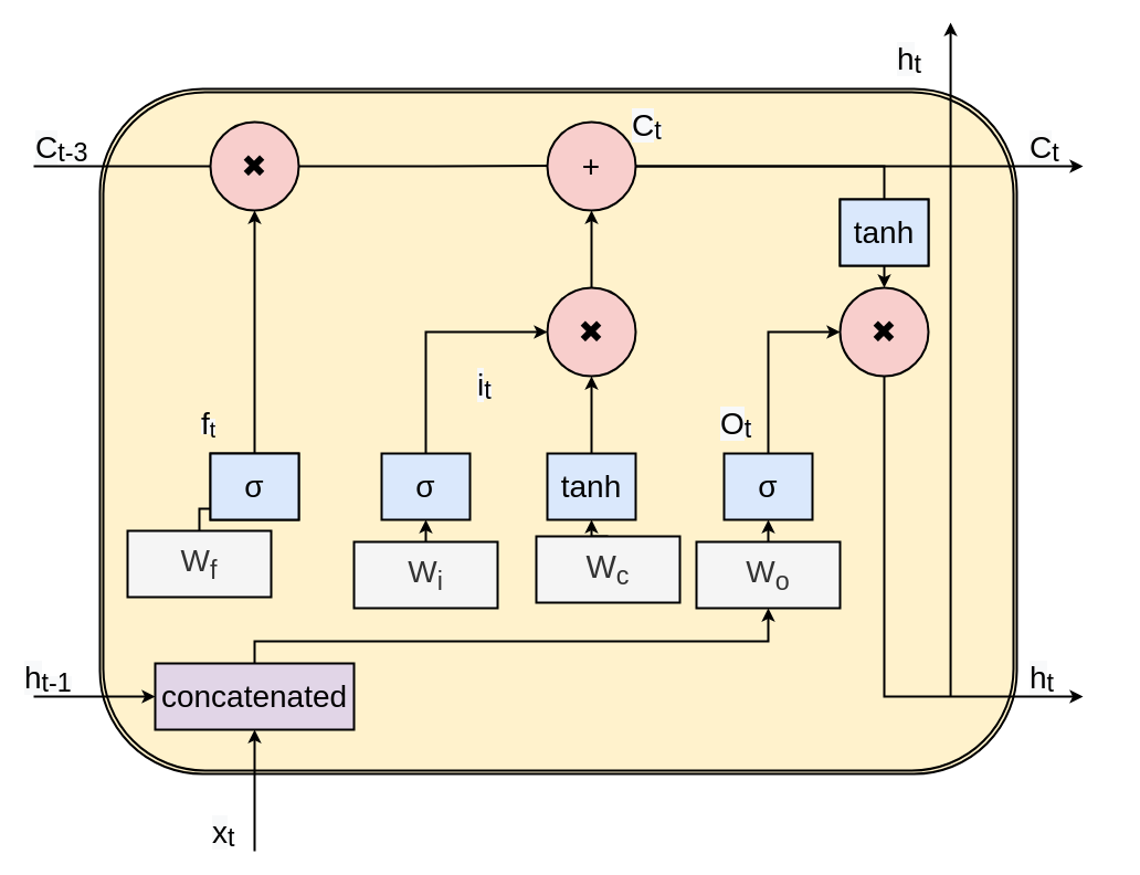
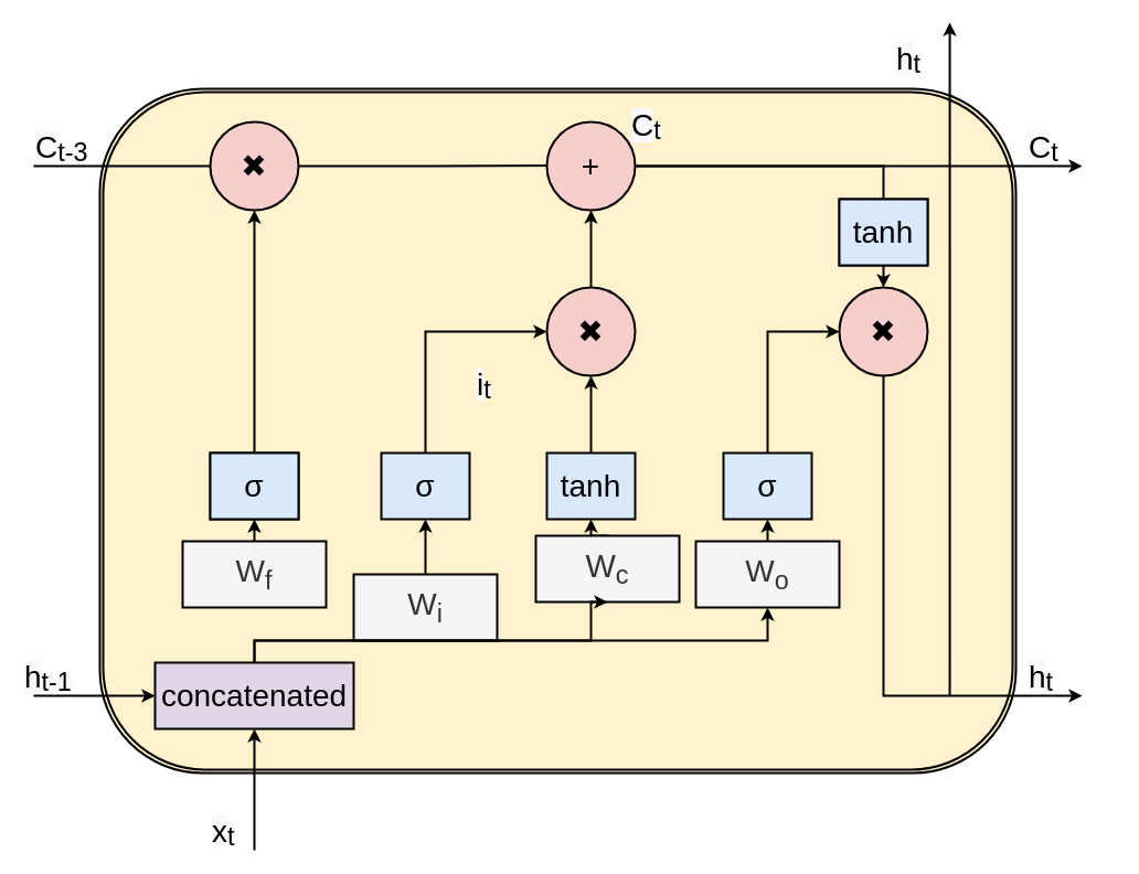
  <mxCell id="0" />
  <mxCell id="1" parent="0" />
  <mxCell id="2" value="" style="shape=ext;double=1;rounded=1;whiteSpace=wrap;html=1;strokeWidth=2;fillColor=#fff2cc;strokeColor=#000000;" vertex="1" parent="1"><mxGeometry x="90" y="80" width="830" height="620" as="geometry" /></mxCell>
  <mxCell id="3" style="edgeStyle=orthogonalEdgeStyle;rounded=0;orthogonalLoop=1;jettySize=auto;html=1;exitX=1;exitY=0.5;exitDx=0;exitDy=0;entryX=0;entryY=0.5;entryDx=0;entryDy=0;endArrow=none;endFill=0;strokeWidth=2;strokeColor=#000000;" edge="1" parent="1" source="5"><mxGeometry relative="1" as="geometry"><mxPoint x="280" y="149.41" as="sourcePoint" /><mxPoint x="515" y="149.41" as="targetPoint" /></mxGeometry></mxCell>
  <mxCell id="4" style="edgeStyle=orthogonalEdgeStyle;rounded=0;orthogonalLoop=1;jettySize=auto;html=1;exitX=0;exitY=0.5;exitDx=0;exitDy=0;endArrow=none;endFill=0;strokeWidth=2;strokeColor=#000000;" edge="1" parent="1" source="5"><mxGeometry relative="1" as="geometry"><mxPoint x="30" y="150" as="targetPoint" /></mxGeometry></mxCell>
  <mxCell id="5" value="&lt;span style=&quot;font-size: 28px&quot;&gt;✖&lt;/span&gt;" style="ellipse;whiteSpace=wrap;html=1;aspect=fixed;strokeWidth=2;fillColor=#f8cecc;strokeColor=#000000;" vertex="1" parent="1"><mxGeometry x="190" y="110" width="80" height="80" as="geometry" /></mxCell>
  <mxCell id="6" style="edgeStyle=orthogonalEdgeStyle;rounded=0;orthogonalLoop=1;jettySize=auto;html=1;exitX=1;exitY=0.5;exitDx=0;exitDy=0;endArrow=none;endFill=0;entryX=0.5;entryY=0;entryDx=0;entryDy=0;strokeWidth=2;strokeColor=#000000;" edge="1" parent="1" source="8" target="30"><mxGeometry relative="1" as="geometry"><mxPoint x="1230" y="149.882" as="targetPoint" /></mxGeometry></mxCell>
  <mxCell id="7" style="edgeStyle=orthogonalEdgeStyle;rounded=0;orthogonalLoop=1;jettySize=auto;html=1;exitX=1;exitY=0.5;exitDx=0;exitDy=0;endArrow=classic;endFill=1;strokeWidth=2;strokeColor=#000000;" edge="1" parent="1" source="8"><mxGeometry relative="1" as="geometry"><mxPoint x="980" y="150" as="targetPoint" /></mxGeometry></mxCell>
  <mxCell id="8" value="&lt;font style=&quot;font-size: 28px&quot;&gt;+&lt;/font&gt;" style="ellipse;whiteSpace=wrap;html=1;aspect=fixed;strokeWidth=2;fillColor=#f8cecc;strokeColor=#000000;" vertex="1" parent="1"><mxGeometry x="495" y="110" width="80" height="80" as="geometry" /></mxCell>
  <mxCell id="9" style="edgeStyle=orthogonalEdgeStyle;rounded=0;orthogonalLoop=1;jettySize=auto;html=1;exitX=0.5;exitY=0;exitDx=0;exitDy=0;entryX=0.5;entryY=1;entryDx=0;entryDy=0;strokeWidth=2;strokeColor=#000000;" edge="1" parent="1" source="10" target="8"><mxGeometry relative="1" as="geometry" /></mxCell>
  <mxCell id="10" value="&lt;span style=&quot;font-size: 28px&quot;&gt;✖&lt;/span&gt;" style="ellipse;whiteSpace=wrap;html=1;aspect=fixed;strokeWidth=2;fillColor=#f8cecc;strokeColor=#000000;" vertex="1" parent="1"><mxGeometry x="495" y="260" width="80" height="80" as="geometry" /></mxCell>
  <mxCell id="11" style="edgeStyle=orthogonalEdgeStyle;rounded=0;orthogonalLoop=1;jettySize=auto;html=1;exitX=0.5;exitY=1;exitDx=0;exitDy=0;endArrow=classic;endFill=1;strokeWidth=2;strokeColor=#000000;" edge="1" parent="1" source="12"><mxGeometry relative="1" as="geometry"><mxPoint x="980" y="630" as="targetPoint" /><Array as="points"><mxPoint x="800" y="630" /></Array></mxGeometry></mxCell>
  <mxCell id="12" value="&lt;span style=&quot;font-size: 28px&quot;&gt;✖&lt;/span&gt;" style="ellipse;whiteSpace=wrap;html=1;aspect=fixed;strokeWidth=2;fillColor=#f8cecc;strokeColor=#000000;" vertex="1" parent="1"><mxGeometry x="760" y="260" width="80" height="80" as="geometry" /></mxCell>
  <mxCell id="13" style="edgeStyle=orthogonalEdgeStyle;rounded=0;orthogonalLoop=1;jettySize=auto;html=1;exitX=0.5;exitY=0;exitDx=0;exitDy=0;entryX=0.5;entryY=1;entryDx=0;entryDy=0;strokeWidth=2;strokeColor=#000000;" edge="1" parent="1" source="14" target="16"><mxGeometry relative="1" as="geometry" /></mxCell>
- <mxCell id="14" value="&lt;font style=&quot;font-size: 28px&quot;&gt;W&lt;sub&gt;f&lt;/sub&gt;&lt;/font&gt;" style="rounded=0;whiteSpace=wrap;html=1;strokeWidth=2;fillColor=#f5f5f5;strokeColor=#000000;fontColor=#333333;" vertex="1" parent="1"><mxGeometry x="115" y="480" width="130" height="60" as="geometry" /></mxCell>
+ <mxCell id="14" value="&lt;font style=&quot;font-size: 28px&quot;&gt;W&lt;sub&gt;f&lt;/sub&gt;&lt;/font&gt;" style="rounded=0;whiteSpace=wrap;html=1;strokeWidth=2;fillColor=#f5f5f5;strokeColor=#000000;fontColor=#333333;" vertex="1" parent="1"><mxGeometry x="165" y="490" width="130" height="60" as="geometry" /></mxCell>
  <mxCell id="15" style="edgeStyle=orthogonalEdgeStyle;rounded=0;orthogonalLoop=1;jettySize=auto;html=1;exitX=0.5;exitY=0;exitDx=0;exitDy=0;strokeWidth=2;strokeColor=#000000;" edge="1" parent="1" source="16" target="5"><mxGeometry relative="1" as="geometry" /></mxCell>
  <mxCell id="16" value="&lt;font style=&quot;font-size: 28px&quot;&gt;σ&lt;/font&gt;" style="rounded=0;whiteSpace=wrap;html=1;strokeWidth=2;strokeColor=#000000;" vertex="1" parent="1"><mxGeometry x="190" y="410" width="80" height="60" as="geometry" /></mxCell>
  <mxCell id="17" style="edgeStyle=orthogonalEdgeStyle;rounded=0;orthogonalLoop=1;jettySize=auto;html=1;exitX=0.5;exitY=0;exitDx=0;exitDy=0;entryX=0.5;entryY=1;entryDx=0;entryDy=0;strokeWidth=2;strokeColor=#000000;" edge="1" parent="1" source="18" target="20"><mxGeometry relative="1" as="geometry" /></mxCell>
- <mxCell id="18" value="&lt;font style=&quot;font-size: 28px&quot;&gt;W&lt;sub&gt;i&lt;/sub&gt;&lt;/font&gt;" style="rounded=0;whiteSpace=wrap;html=1;strokeWidth=2;fillColor=#f5f5f5;strokeColor=#000000;fontColor=#333333;" vertex="1" parent="1"><mxGeometry x="320" y="490" width="130" height="60" as="geometry" /></mxCell>
+ <mxCell id="18" value="&lt;font style=&quot;font-size: 28px&quot;&gt;W&lt;sub&gt;i&lt;/sub&gt;&lt;/font&gt;" style="rounded=0;whiteSpace=wrap;html=1;strokeWidth=2;fillColor=#f5f5f5;strokeColor=#000000;fontColor=#333333;" vertex="1" parent="1"><mxGeometry x="320" y="520" width="130" height="60" as="geometry" /></mxCell>
  <mxCell id="19" style="edgeStyle=orthogonalEdgeStyle;rounded=0;orthogonalLoop=1;jettySize=auto;html=1;exitX=0.5;exitY=0;exitDx=0;exitDy=0;entryX=0;entryY=0.5;entryDx=0;entryDy=0;strokeWidth=2;strokeColor=#000000;" edge="1" parent="1" source="20" target="10"><mxGeometry relative="1" as="geometry"><mxPoint x="505" y="300" as="targetPoint" /></mxGeometry></mxCell>
  <mxCell id="20" value="&lt;span style=&quot;font-size: 28px&quot;&gt;σ&lt;/span&gt;" style="rounded=0;whiteSpace=wrap;html=1;strokeWidth=2;fillColor=#dae8fc;strokeColor=#000000;" vertex="1" parent="1"><mxGeometry x="345" y="410" width="80" height="60" as="geometry" /></mxCell>
  <mxCell id="21" style="edgeStyle=orthogonalEdgeStyle;rounded=0;orthogonalLoop=1;jettySize=auto;html=1;exitX=0.5;exitY=0;exitDx=0;exitDy=0;entryX=0.5;entryY=1;entryDx=0;entryDy=0;strokeWidth=2;strokeColor=#000000;" edge="1" parent="1" source="22" target="24"><mxGeometry relative="1" as="geometry" /></mxCell>
  <mxCell id="22" value="&lt;font style=&quot;font-size: 29px&quot;&gt;W&lt;/font&gt;&lt;font style=&quot;font-size: 24.167px&quot;&gt;&lt;sub style=&quot;font-size: 23.333px&quot;&gt;c&lt;/sub&gt;&lt;/font&gt;" style="rounded=0;whiteSpace=wrap;html=1;strokeWidth=2;fillColor=#f5f5f5;strokeColor=#000000;fontColor=#333333;" vertex="1" parent="1"><mxGeometry x="485" y="485" width="130" height="60" as="geometry" /></mxCell>
  <mxCell id="23" style="edgeStyle=orthogonalEdgeStyle;rounded=0;orthogonalLoop=1;jettySize=auto;html=1;exitX=0.5;exitY=0;exitDx=0;exitDy=0;entryX=0.5;entryY=1;entryDx=0;entryDy=0;strokeWidth=2;strokeColor=#000000;" edge="1" parent="1" source="24" target="10"><mxGeometry relative="1" as="geometry" /></mxCell>
  <mxCell id="24" value="&lt;span style=&quot;font-size: 28px&quot;&gt;tanh&lt;/span&gt;" style="rounded=0;whiteSpace=wrap;html=1;strokeWidth=2;fillColor=#dae8fc;strokeColor=#000000;" vertex="1" parent="1"><mxGeometry x="495" y="410" width="80" height="60" as="geometry" /></mxCell>
  <mxCell id="25" style="edgeStyle=orthogonalEdgeStyle;rounded=0;orthogonalLoop=1;jettySize=auto;html=1;exitX=0.5;exitY=0;exitDx=0;exitDy=0;entryX=0.5;entryY=1;entryDx=0;entryDy=0;strokeWidth=2;strokeColor=#000000;" edge="1" parent="1" source="26" target="28"><mxGeometry relative="1" as="geometry" /></mxCell>
  <mxCell id="26" value="&lt;span style=&quot;font-size: 28px&quot;&gt;W&lt;/span&gt;&lt;font style=&quot;font-size: 28px&quot;&gt;&lt;sub&gt;o&lt;/sub&gt;&lt;/font&gt;" style="rounded=0;whiteSpace=wrap;html=1;strokeWidth=2;fillColor=#f5f5f5;strokeColor=#000000;fontColor=#333333;" vertex="1" parent="1"><mxGeometry x="630" y="490" width="130" height="60" as="geometry" /></mxCell>
  <mxCell id="27" style="edgeStyle=orthogonalEdgeStyle;rounded=0;orthogonalLoop=1;jettySize=auto;html=1;exitX=0.5;exitY=0;exitDx=0;exitDy=0;entryX=0;entryY=0.5;entryDx=0;entryDy=0;strokeWidth=2;strokeColor=#000000;" edge="1" parent="1" source="28" target="12"><mxGeometry relative="1" as="geometry" /></mxCell>
  <mxCell id="28" value="&lt;span style=&quot;font-size: 28px&quot;&gt;σ&lt;/span&gt;" style="rounded=0;whiteSpace=wrap;html=1;strokeWidth=2;fillColor=#dae8fc;strokeColor=#000000;" vertex="1" parent="1"><mxGeometry x="655" y="410" width="80" height="60" as="geometry" /></mxCell>
  <mxCell id="29" style="edgeStyle=orthogonalEdgeStyle;rounded=0;orthogonalLoop=1;jettySize=auto;html=1;exitX=0.5;exitY=1;exitDx=0;exitDy=0;entryX=0.5;entryY=0;entryDx=0;entryDy=0;strokeWidth=2;strokeColor=#000000;" edge="1" parent="1" source="30" target="12"><mxGeometry relative="1" as="geometry" /></mxCell>
  <mxCell id="30" value="&lt;span style=&quot;font-size: 28px&quot;&gt;tanh&lt;/span&gt;" style="rounded=0;whiteSpace=wrap;html=1;strokeWidth=2;strokeColor=#000000;" vertex="1" parent="1"><mxGeometry x="760" y="180" width="80" height="60" as="geometry" /></mxCell>
+ <mxCell id="31" style="edgeStyle=orthogonalEdgeStyle;rounded=0;orthogonalLoop=1;jettySize=auto;html=1;exitX=0.5;exitY=0;exitDx=0;exitDy=0;entryX=0.5;entryY=1;entryDx=0;entryDy=0;strokeWidth=2;strokeColor=#000000;" edge="1" parent="1" source="33" target="22"><mxGeometry relative="1" as="geometry"><Array as="points"><mxPoint x="230" y="580" /><mxPoint x="535" y="580" /></Array></mxGeometry></mxCell>
  <mxCell id="32" style="edgeStyle=orthogonalEdgeStyle;rounded=0;orthogonalLoop=1;jettySize=auto;html=1;exitX=0.5;exitY=0;exitDx=0;exitDy=0;entryX=0.5;entryY=1;entryDx=0;entryDy=0;strokeWidth=2;strokeColor=#000000;" edge="1" parent="1" source="33" target="26"><mxGeometry relative="1" as="geometry"><Array as="points"><mxPoint x="230" y="580" /><mxPoint x="695" y="580" /></Array></mxGeometry></mxCell>
  <mxCell id="33" value="&lt;font style=&quot;font-size: 28px&quot;&gt;concatenated&lt;/font&gt;" style="rounded=0;whiteSpace=wrap;html=1;strokeWidth=2;fillColor=#e1d5e7;strokeColor=#000000;" vertex="1" parent="1"><mxGeometry x="140" y="600" width="180" height="60" as="geometry" /></mxCell>
  <mxCell id="34" value="" style="endArrow=classic;html=1;entryX=0.5;entryY=1;entryDx=0;entryDy=0;strokeWidth=2;strokeColor=#000000;" edge="1" parent="1" target="33"><mxGeometry width="50" height="50" relative="1" as="geometry"><mxPoint x="230" y="770" as="sourcePoint" /><mxPoint x="240" y="740" as="targetPoint" /></mxGeometry></mxCell>
  <mxCell id="35" value="" style="endArrow=classic;html=1;entryX=0;entryY=0.5;entryDx=0;entryDy=0;strokeWidth=2;strokeColor=#000000;" edge="1" parent="1" target="33"><mxGeometry width="50" height="50" relative="1" as="geometry"><mxPoint x="30" y="630" as="sourcePoint" /><mxPoint x="0" y="590" as="targetPoint" /></mxGeometry></mxCell>
  <mxCell id="36" style="edgeStyle=orthogonalEdgeStyle;rounded=0;orthogonalLoop=1;jettySize=auto;html=1;endArrow=classic;endFill=1;strokeWidth=2;" edge="1" parent="1"><mxGeometry relative="1" as="geometry"><mxPoint x="860.06" y="20" as="targetPoint" /><mxPoint x="860.06" y="630" as="sourcePoint" /><Array as="points"><mxPoint x="860.06" y="330" /><mxPoint x="860.06" y="330" /></Array></mxGeometry></mxCell>
  <mxCell id="37" value="&lt;span style=&quot;color: rgb(0 , 0 , 0) ; font-family: &amp;#34;helvetica&amp;#34; ; font-size: 28px ; font-style: normal ; font-weight: 400 ; letter-spacing: normal ; text-align: center ; text-indent: 0px ; text-transform: none ; word-spacing: 0px ; background-color: rgb(248 , 249 , 250) ; float: none ; display: inline&quot;&gt;i&lt;/span&gt;&lt;span style=&quot;color: rgb(0 , 0 , 0) ; font-family: &amp;#34;helvetica&amp;#34; ; font-style: normal ; font-weight: 400 ; letter-spacing: normal ; text-align: center ; text-indent: 0px ; text-transform: none ; word-spacing: 0px ; background-color: rgb(248 , 249 , 250) ; float: none ; display: inline&quot;&gt;&lt;sub&gt;&lt;font style=&quot;font-size: 23.333px&quot;&gt;t&lt;/font&gt;&lt;/sub&gt;&lt;/span&gt;" style="text;whiteSpace=wrap;html=1;strokeWidth=2;strokeColor=none;" vertex="1" parent="1"><mxGeometry x="430" y="325" width="20" height="30" as="geometry" /></mxCell>
- <mxCell id="38" value="&lt;span style=&quot;color: rgb(0 , 0 , 0) ; font-family: &amp;#34;helvetica&amp;#34; ; font-style: normal ; font-weight: 400 ; letter-spacing: normal ; text-align: center ; text-indent: 0px ; text-transform: none ; word-spacing: 0px ; background-color: rgb(248 , 249 , 250) ; float: none ; display: inline&quot;&gt;&lt;font style=&quot;vertical-align: sub ; font-size: 28px&quot;&gt;f&lt;/font&gt;&lt;font style=&quot;font-size: 23.333px&quot;&gt;&lt;sub&gt;t&lt;/sub&gt;&lt;/font&gt;&lt;/span&gt;" style="text;whiteSpace=wrap;html=1;strokeWidth=2;strokeColor=none;" vertex="1" parent="1"><mxGeometry x="180" y="360" width="35" height="30" as="geometry" /></mxCell>
- <mxCell id="39" value="&lt;span style=&quot;color: rgb(0 , 0 , 0) ; font-family: &amp;#34;helvetica&amp;#34; ; font-size: 28px ; font-style: normal ; font-weight: 400 ; letter-spacing: normal ; text-align: center ; text-indent: 0px ; text-transform: none ; word-spacing: 0px ; background-color: rgb(248 , 249 , 250) ; float: none ; display: inline&quot;&gt;O&lt;/span&gt;&lt;span style=&quot;color: rgb(0 , 0 , 0) ; font-family: &amp;#34;helvetica&amp;#34; ; font-style: normal ; font-weight: 400 ; letter-spacing: normal ; text-align: center ; text-indent: 0px ; text-transform: none ; word-spacing: 0px ; background-color: rgb(248 , 249 , 250) ; float: none ; display: inline&quot;&gt;&lt;sub&gt;&lt;font style=&quot;font-size: 23.333px&quot;&gt;t&lt;/font&gt;&lt;/sub&gt;&lt;/span&gt;" style="text;whiteSpace=wrap;html=1;strokeWidth=2;strokeColor=none;" vertex="1" parent="1"><mxGeometry x="650" y="360" width="45" height="30" as="geometry" /></mxCell>
  <mxCell id="40" value="&lt;span style=&quot;color: rgb(0 , 0 , 0) ; font-family: &amp;#34;helvetica&amp;#34; ; font-size: 28px ; font-style: normal ; font-weight: 400 ; letter-spacing: normal ; text-align: center ; text-indent: 0px ; text-transform: none ; word-spacing: 0px ; background-color: rgb(248 , 249 , 250) ; float: none ; display: inline&quot;&gt;C&lt;/span&gt;&lt;span style=&quot;color: rgb(0 , 0 , 0) ; font-family: &amp;#34;helvetica&amp;#34; ; font-style: normal ; font-weight: 400 ; letter-spacing: normal ; text-align: center ; text-indent: 0px ; text-transform: none ; word-spacing: 0px ; background-color: rgb(248 , 249 , 250) ; float: none ; display: inline&quot;&gt;&lt;sub&gt;&lt;font style=&quot;font-size: 23.333px&quot;&gt;t&lt;/font&gt;&lt;/sub&gt;&lt;/span&gt;" style="text;whiteSpace=wrap;html=1;strokeWidth=2;strokeColor=none;" vertex="1" parent="1"><mxGeometry x="570" y="90" width="80" height="30" as="geometry" /></mxCell>
  <mxCell id="41" value="&lt;span style=&quot;color: rgb(0 , 0 , 0) ; font-family: &amp;#34;helvetica&amp;#34; ; font-size: 28px ; font-style: normal ; font-weight: 400 ; letter-spacing: normal ; text-align: center ; text-indent: 0px ; text-transform: none ; word-spacing: 0px ; background-color: rgb(248 , 249 , 250) ; float: none ; display: inline&quot;&gt;C&lt;/span&gt;&lt;span style=&quot;color: rgb(0 , 0 , 0) ; font-family: &amp;#34;helvetica&amp;#34; ; font-style: normal ; font-weight: 400 ; letter-spacing: normal ; text-align: center ; text-indent: 0px ; text-transform: none ; word-spacing: 0px ; background-color: rgb(248 , 249 , 250) ; float: none ; display: inline&quot;&gt;&lt;sub&gt;&lt;font style=&quot;font-size: 23.333px&quot;&gt;t-3&lt;/font&gt;&lt;/sub&gt;&lt;/span&gt;" style="text;whiteSpace=wrap;html=1;strokeWidth=2;strokeColor=none;" vertex="1" parent="1"><mxGeometry x="30" y="110" width="80" height="30" as="geometry" /></mxCell>
  <mxCell id="42" value="&lt;span style=&quot;color: rgb(0 , 0 , 0) ; font-family: &amp;#34;helvetica&amp;#34; ; font-size: 28px ; font-style: normal ; font-weight: 400 ; letter-spacing: normal ; text-align: center ; text-indent: 0px ; text-transform: none ; word-spacing: 0px ; background-color: rgb(248 , 249 , 250) ; float: none ; display: inline&quot;&gt;h&lt;/span&gt;&lt;span style=&quot;color: rgb(0 , 0 , 0) ; font-family: &amp;#34;helvetica&amp;#34; ; font-style: normal ; font-weight: 400 ; letter-spacing: normal ; text-align: center ; text-indent: 0px ; text-transform: none ; word-spacing: 0px ; background-color: rgb(248 , 249 , 250) ; float: none ; display: inline&quot;&gt;&lt;sub&gt;&lt;font style=&quot;font-size: 23.333px&quot;&gt;t-1&lt;/font&gt;&lt;/sub&gt;&lt;/span&gt;" style="text;whiteSpace=wrap;html=1;strokeWidth=2;strokeColor=none;" vertex="1" parent="1"><mxGeometry x="20" y="590" width="80" height="30" as="geometry" /></mxCell>
  <mxCell id="43" value="&lt;span style=&quot;color: rgb(0 , 0 , 0) ; font-family: &amp;#34;helvetica&amp;#34; ; font-size: 28px ; font-style: normal ; font-weight: 400 ; letter-spacing: normal ; text-align: center ; text-indent: 0px ; text-transform: none ; word-spacing: 0px ; background-color: rgb(248 , 249 , 250) ; float: none ; display: inline&quot;&gt;x&lt;/span&gt;&lt;span style=&quot;color: rgb(0 , 0 , 0) ; font-family: &amp;#34;helvetica&amp;#34; ; font-style: normal ; font-weight: 400 ; letter-spacing: normal ; text-align: center ; text-indent: 0px ; text-transform: none ; word-spacing: 0px ; background-color: rgb(248 , 249 , 250) ; float: none ; display: inline&quot;&gt;&lt;sub&gt;&lt;font style=&quot;font-size: 23.333px&quot;&gt;t&lt;/font&gt;&lt;/sub&gt;&lt;/span&gt;" style="text;whiteSpace=wrap;html=1;strokeWidth=2;strokeColor=none;" vertex="1" parent="1"><mxGeometry x="190" y="730" width="80" height="30" as="geometry" /></mxCell>
  <mxCell id="44" value="&lt;span style=&quot;color: rgb(0 , 0 , 0) ; font-family: &amp;#34;helvetica&amp;#34; ; font-size: 28px ; font-style: normal ; font-weight: 400 ; letter-spacing: normal ; text-align: center ; text-indent: 0px ; text-transform: none ; word-spacing: 0px ; background-color: rgb(248 , 249 , 250) ; float: none ; display: inline&quot;&gt;h&lt;/span&gt;&lt;span style=&quot;color: rgb(0 , 0 , 0) ; font-family: &amp;#34;helvetica&amp;#34; ; font-style: normal ; font-weight: 400 ; letter-spacing: normal ; text-align: center ; text-indent: 0px ; text-transform: none ; word-spacing: 0px ; background-color: rgb(248 , 249 , 250) ; float: none ; display: inline&quot;&gt;&lt;sub&gt;&lt;font style=&quot;font-size: 23.333px&quot;&gt;t&lt;/font&gt;&lt;/sub&gt;&lt;/span&gt;" style="text;whiteSpace=wrap;html=1;strokeWidth=2;strokeColor=none;" vertex="1" parent="1"><mxGeometry x="930" y="590" width="80" height="30" as="geometry" /></mxCell>
  <mxCell id="45" value="&lt;span style=&quot;font-size: 28px&quot;&gt;tanh&lt;/span&gt;" style="rounded=0;whiteSpace=wrap;html=1;strokeWidth=2;fillColor=#dae8fc;strokeColor=#000000;" vertex="1" parent="1"><mxGeometry x="760" y="180" width="80" height="60" as="geometry" /></mxCell>
  <mxCell id="46" value="&lt;font style=&quot;font-size: 28px&quot;&gt;σ&lt;/font&gt;" style="rounded=0;whiteSpace=wrap;html=1;strokeWidth=2;fillColor=#dae8fc;strokeColor=#000000;" vertex="1" parent="1"><mxGeometry x="190" y="410" width="80" height="60" as="geometry" /></mxCell>
  <mxCell id="47" value="&lt;span style=&quot;color: rgb(0 , 0 , 0) ; font-family: &amp;#34;helvetica&amp;#34; ; font-size: 28px ; font-style: normal ; font-weight: 400 ; letter-spacing: normal ; text-align: center ; text-indent: 0px ; text-transform: none ; word-spacing: 0px ; background-color: rgb(248 , 249 , 250) ; float: none ; display: inline&quot;&gt;C&lt;/span&gt;&lt;span style=&quot;color: rgb(0 , 0 , 0) ; font-family: &amp;#34;helvetica&amp;#34; ; font-style: normal ; font-weight: 400 ; letter-spacing: normal ; text-align: center ; text-indent: 0px ; text-transform: none ; word-spacing: 0px ; background-color: rgb(248 , 249 , 250) ; float: none ; display: inline&quot;&gt;&lt;sub&gt;&lt;font style=&quot;font-size: 23.333px&quot;&gt;t&lt;/font&gt;&lt;/sub&gt;&lt;/span&gt;" style="text;whiteSpace=wrap;html=1;strokeWidth=2;strokeColor=none;" vertex="1" parent="1"><mxGeometry x="930" y="110" width="80" height="30" as="geometry" /></mxCell>
  <mxCell id="48" value="&lt;span style=&quot;color: rgb(0 , 0 , 0) ; font-family: &amp;#34;helvetica&amp;#34; ; font-size: 28px ; font-style: normal ; font-weight: 400 ; letter-spacing: normal ; text-align: center ; text-indent: 0px ; text-transform: none ; word-spacing: 0px ; background-color: rgb(248 , 249 , 250) ; float: none ; display: inline&quot;&gt;h&lt;/span&gt;&lt;span style=&quot;color: rgb(0 , 0 , 0) ; font-family: &amp;#34;helvetica&amp;#34; ; font-style: normal ; font-weight: 400 ; letter-spacing: normal ; text-align: center ; text-indent: 0px ; text-transform: none ; word-spacing: 0px ; background-color: rgb(248 , 249 , 250) ; float: none ; display: inline&quot;&gt;&lt;sub&gt;&lt;font style=&quot;font-size: 23.333px&quot;&gt;t&lt;/font&gt;&lt;/sub&gt;&lt;/span&gt;" style="text;whiteSpace=wrap;html=1;strokeWidth=2;strokeColor=none;" vertex="1" parent="1"><mxGeometry x="810" y="30" width="80" height="30" as="geometry" /></mxCell>
